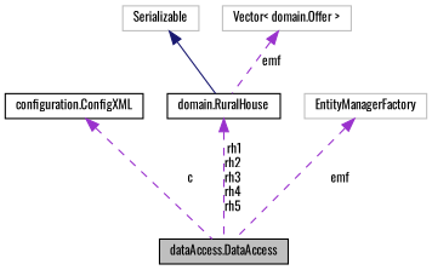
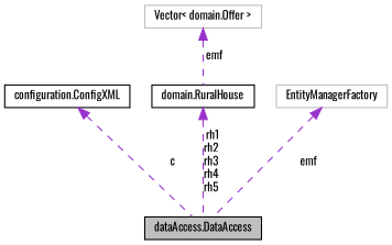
  digraph {
    fontname=Oswald
    node [color=black fillcolor=white fontname=Oswald fontsize=10 shape=record style=filled]
    edge [color=darkorchid3 dir=back fontname=Oswald fontsize=10 labelfontname=Helvetica labelfontsize=10 style=dashed]
    n1 [fillcolor=grey75 fontcolor=black height=0.2 label="dataAccess.DataAccess" width=0.4]
    n2 [height=0.2 label="configuration.ConfigXML" width=0.4]
    n3 [height=0.2 label="domain.RuralHouse" width=0.4]
-   n4 [color=grey75 height=0.2 label=Serializable width=0.4]
    n5 [color=grey75 height=0.2 label="Vector\< domain.Offer \>" width=0.4]
    n6 [color=grey75 height=0.2 label=EntityManagerFactory width=0.4]
    n2 -> n1 [label=" c"]
    n3 -> n1 [label=" rh1\nrh2\nrh3\nrh4\nrh5"]
-   n4 -> n3 [color=midnightblue style=solid]
    n5 -> n3 [label=" emf"]
    n6 -> n1 [label=" emf"]
  }
